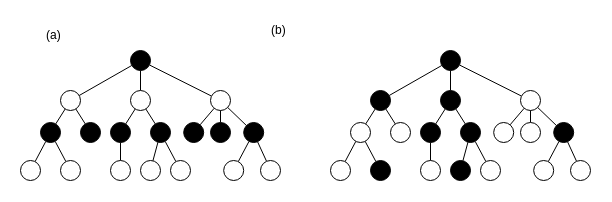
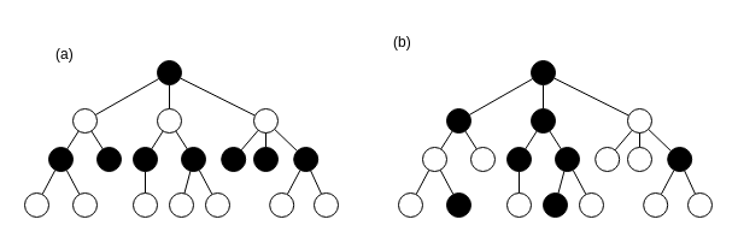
  <mxCell id="0" />
  <mxCell id="1" parent="0" />
  <mxCell id="2" value="" style="ellipse;whiteSpace=wrap;html=1;aspect=fixed;strokeColor=#000000;fillColor=#000000;" vertex="1" parent="1"><mxGeometry x="130" y="50" width="20" height="20" as="geometry" /></mxCell>
  <mxCell id="3" value="" style="endArrow=none;html=1;rounded=0;strokeColor=#000000;" edge="1" parent="1" source="5" target="2"><mxGeometry width="50" height="50" relative="1" as="geometry"><mxPoint x="87" y="93" as="sourcePoint" /><mxPoint x="270" y="90" as="targetPoint" /></mxGeometry></mxCell>
  <mxCell id="4" value="" style="endArrow=none;html=1;rounded=0;strokeColor=#000000;" edge="1" parent="1" source="6" target="2"><mxGeometry width="50" height="50" relative="1" as="geometry"><mxPoint x="180" y="130" as="sourcePoint" /><mxPoint x="190" y="40" as="targetPoint" /></mxGeometry></mxCell>
  <mxCell id="5" value="" style="ellipse;whiteSpace=wrap;html=1;aspect=fixed;strokeColor=#000000;" vertex="1" parent="1"><mxGeometry x="60" y="90" width="20" height="20" as="geometry" /></mxCell>
  <mxCell id="6" value="" style="ellipse;whiteSpace=wrap;html=1;aspect=fixed;strokeColor=#000000;" vertex="1" parent="1"><mxGeometry x="210" y="90" width="20" height="20" as="geometry" /></mxCell>
  <mxCell id="7" value="" style="endArrow=none;html=1;rounded=0;strokeColor=#000000;endFill=0;" edge="1" parent="1" source="8" target="2"><mxGeometry width="50" height="50" relative="1" as="geometry"><mxPoint x="120" y="100" as="sourcePoint" /><mxPoint x="250" y="90" as="targetPoint" /></mxGeometry></mxCell>
  <mxCell id="8" value="" style="ellipse;whiteSpace=wrap;html=1;aspect=fixed;strokeColor=#000000;" vertex="1" parent="1"><mxGeometry x="130" y="90" width="20" height="20" as="geometry" /></mxCell>
  <mxCell id="9" value="" style="endArrow=none;html=1;rounded=0;strokeColor=#000000;" edge="1" parent="1" source="10" target="5"><mxGeometry width="50" height="50" relative="1" as="geometry"><mxPoint x="47" y="145" as="sourcePoint" /><mxPoint x="74" y="110" as="targetPoint" /></mxGeometry></mxCell>
  <mxCell id="10" value="" style="ellipse;whiteSpace=wrap;html=1;aspect=fixed;strokeColor=#000000;fillColor=#000000;" vertex="1" parent="1"><mxGeometry x="40" y="122" width="20" height="20" as="geometry" /></mxCell>
  <mxCell id="11" value="" style="endArrow=none;html=1;rounded=0;strokeColor=#000000;" edge="1" parent="1" source="12" target="5"><mxGeometry width="50" height="50" relative="1" as="geometry"><mxPoint x="80" y="152" as="sourcePoint" /><mxPoint x="130" y="150" as="targetPoint" /></mxGeometry></mxCell>
  <mxCell id="12" value="" style="ellipse;whiteSpace=wrap;html=1;aspect=fixed;strokeColor=#000000;fillColor=#000000;" vertex="1" parent="1"><mxGeometry x="80" y="122" width="20" height="20" as="geometry" /></mxCell>
  <mxCell id="13" value="" style="endArrow=none;html=1;rounded=0;strokeColor=#000000;endFill=0;" edge="1" parent="1" source="14" target="8"><mxGeometry width="50" height="50" relative="1" as="geometry"><mxPoint x="120" y="152" as="sourcePoint" /><mxPoint x="90" y="120" as="targetPoint" /></mxGeometry></mxCell>
  <mxCell id="14" value="" style="ellipse;whiteSpace=wrap;html=1;aspect=fixed;strokeColor=#000000;fillColor=#000000;" vertex="1" parent="1"><mxGeometry x="110" y="122" width="20" height="20" as="geometry" /></mxCell>
  <mxCell id="15" value="" style="endArrow=none;html=1;rounded=0;strokeColor=#000000;startArrow=none;startFill=0;endFill=0;" edge="1" parent="1" source="16" target="14"><mxGeometry width="50" height="50" relative="1" as="geometry"><mxPoint x="87" y="190" as="sourcePoint" /><mxPoint x="123" y="142" as="targetPoint" /></mxGeometry></mxCell>
  <mxCell id="16" value="" style="ellipse;whiteSpace=wrap;html=1;aspect=fixed;strokeColor=#000000;" vertex="1" parent="1"><mxGeometry x="110" y="160" width="20" height="20" as="geometry" /></mxCell>
  <mxCell id="17" value="" style="endArrow=none;html=1;rounded=0;strokeColor=#000000;startArrow=none;startFill=0;endFill=0;" edge="1" parent="1" source="18" target="6"><mxGeometry width="50" height="50" relative="1" as="geometry"><mxPoint x="190" y="124.686" as="sourcePoint" /><mxPoint x="158.18" y="151" as="targetPoint" /></mxGeometry></mxCell>
  <mxCell id="18" value="" style="ellipse;whiteSpace=wrap;html=1;aspect=fixed;strokeColor=#000000;fillColor=#000000;" vertex="1" parent="1"><mxGeometry x="183.18" y="122" width="20" height="20" as="geometry" /></mxCell>
  <mxCell id="19" value="" style="endArrow=none;html=1;rounded=0;strokeColor=#000000;" edge="1" parent="1" source="20" target="6"><mxGeometry width="50" height="50" relative="1" as="geometry"><mxPoint x="163.18" y="207" as="sourcePoint" /><mxPoint x="168.18" y="151" as="targetPoint" /></mxGeometry></mxCell>
  <mxCell id="20" value="" style="ellipse;whiteSpace=wrap;html=1;aspect=fixed;strokeColor=#000000;fillColor=#000000;" vertex="1" parent="1"><mxGeometry x="210" y="122" width="20" height="20" as="geometry" /></mxCell>
  <mxCell id="21" value="" style="endArrow=none;html=1;rounded=0;strokeColor=#000000;" edge="1" parent="1" source="22" target="6"><mxGeometry width="50" height="50" relative="1" as="geometry"><mxPoint x="243.18" y="130" as="sourcePoint" /><mxPoint x="199.18" y="108" as="targetPoint" /></mxGeometry></mxCell>
  <mxCell id="22" value="" style="ellipse;whiteSpace=wrap;html=1;aspect=fixed;strokeColor=#000000;fillColor=#000000;" vertex="1" parent="1"><mxGeometry x="243.18" y="122" width="20" height="20" as="geometry" /></mxCell>
  <mxCell id="23" value="" style="endArrow=none;html=1;rounded=0;strokeColor=#000000;startArrow=none;startFill=0;endFill=0;" edge="1" parent="1" source="24" target="22"><mxGeometry width="50" height="50" relative="1" as="geometry"><mxPoint x="210.18" y="191" as="sourcePoint" /><mxPoint x="238.18" y="142" as="targetPoint" /></mxGeometry></mxCell>
  <mxCell id="24" value="" style="ellipse;whiteSpace=wrap;html=1;aspect=fixed;strokeColor=#000000;" vertex="1" parent="1"><mxGeometry x="223.18" y="160" width="20" height="20" as="geometry" /></mxCell>
  <mxCell id="25" value="" style="endArrow=none;html=1;rounded=0;strokeColor=#000000;" edge="1" parent="1" source="26" target="22"><mxGeometry width="50" height="50" relative="1" as="geometry"><mxPoint x="243.18" y="198" as="sourcePoint" /><mxPoint x="248.18" y="142" as="targetPoint" /></mxGeometry></mxCell>
  <mxCell id="26" value="" style="ellipse;whiteSpace=wrap;html=1;aspect=fixed;strokeColor=#000000;" vertex="1" parent="1"><mxGeometry x="260" y="160" width="20" height="20" as="geometry" /></mxCell>
  <mxCell id="27" value="" style="endArrow=none;html=1;rounded=0;strokeColor=#000000;startArrow=none;startFill=0;endFill=0;" edge="1" parent="1" source="28" target="10"><mxGeometry width="50" height="50" relative="1" as="geometry"><mxPoint x="50" y="160" as="sourcePoint" /><mxPoint x="216" y="149" as="targetPoint" /></mxGeometry></mxCell>
  <mxCell id="28" value="" style="ellipse;whiteSpace=wrap;html=1;aspect=fixed;strokeColor=#000000;" vertex="1" parent="1"><mxGeometry x="20" y="160" width="20" height="20" as="geometry" /></mxCell>
  <mxCell id="29" value="" style="endArrow=none;html=1;rounded=0;strokeColor=#000000;startArrow=none;startFill=0;endFill=0;" edge="1" parent="1" source="30" target="10"><mxGeometry width="50" height="50" relative="1" as="geometry"><mxPoint x="60" y="160" as="sourcePoint" /><mxPoint x="55" y="151" as="targetPoint" /></mxGeometry></mxCell>
  <mxCell id="30" value="" style="ellipse;whiteSpace=wrap;html=1;aspect=fixed;strokeColor=#000000;" vertex="1" parent="1"><mxGeometry x="60" y="160" width="20" height="20" as="geometry" /></mxCell>
  <mxCell id="31" value="" style="endArrow=none;html=1;rounded=0;strokeColor=#000000;endFill=0;" edge="1" parent="1" source="32" target="8"><mxGeometry width="50" height="50" relative="1" as="geometry"><mxPoint x="130" y="162" as="sourcePoint" /><mxPoint x="145" y="118" as="targetPoint" /></mxGeometry></mxCell>
  <mxCell id="32" value="" style="ellipse;whiteSpace=wrap;html=1;aspect=fixed;strokeColor=#000000;fillColor=#000000;" vertex="1" parent="1"><mxGeometry x="150" y="122" width="20" height="20" as="geometry" /></mxCell>
  <mxCell id="33" value="" style="endArrow=none;html=1;rounded=0;strokeColor=#000000;startArrow=none;startFill=0;endFill=0;" edge="1" parent="1" source="34" target="32"><mxGeometry width="50" height="50" relative="1" as="geometry"><mxPoint x="97" y="200" as="sourcePoint" /><mxPoint x="133" y="152" as="targetPoint" /></mxGeometry></mxCell>
  <mxCell id="34" value="" style="ellipse;whiteSpace=wrap;html=1;aspect=fixed;strokeColor=#000000;" vertex="1" parent="1"><mxGeometry x="140" y="160" width="20" height="20" as="geometry" /></mxCell>
  <mxCell id="35" value="" style="endArrow=none;html=1;rounded=0;strokeColor=#000000;" edge="1" parent="1" source="36" target="32"><mxGeometry width="50" height="50" relative="1" as="geometry"><mxPoint x="130" y="207" as="sourcePoint" /><mxPoint x="140" y="155" as="targetPoint" /></mxGeometry></mxCell>
  <mxCell id="36" value="" style="ellipse;whiteSpace=wrap;html=1;aspect=fixed;strokeColor=#000000;" vertex="1" parent="1"><mxGeometry x="170" y="160" width="20" height="20" as="geometry" /></mxCell>
  <mxCell id="37" value="" style="ellipse;whiteSpace=wrap;html=1;aspect=fixed;strokeColor=#000000;fillColor=#000000;" vertex="1" parent="1"><mxGeometry x="440" y="50" width="20" height="20" as="geometry" /></mxCell>
  <mxCell id="38" value="" style="endArrow=none;html=1;rounded=0;strokeColor=#000000;" edge="1" parent="1" source="40" target="37"><mxGeometry width="50" height="50" relative="1" as="geometry"><mxPoint x="397" y="93" as="sourcePoint" /><mxPoint x="580" y="90" as="targetPoint" /></mxGeometry></mxCell>
  <mxCell id="39" value="" style="endArrow=none;html=1;rounded=0;strokeColor=#000000;" edge="1" parent="1" source="41" target="37"><mxGeometry width="50" height="50" relative="1" as="geometry"><mxPoint x="490" y="130" as="sourcePoint" /><mxPoint x="500" y="40" as="targetPoint" /></mxGeometry></mxCell>
  <mxCell id="40" value="" style="ellipse;whiteSpace=wrap;html=1;aspect=fixed;strokeColor=#000000;fillColor=#000000;" vertex="1" parent="1"><mxGeometry x="370" y="90" width="20" height="20" as="geometry" /></mxCell>
  <mxCell id="41" value="" style="ellipse;whiteSpace=wrap;html=1;aspect=fixed;strokeColor=#000000;" vertex="1" parent="1"><mxGeometry x="520" y="90" width="20" height="20" as="geometry" /></mxCell>
  <mxCell id="42" value="" style="endArrow=none;html=1;rounded=0;strokeColor=#000000;endFill=0;" edge="1" parent="1" source="43" target="37"><mxGeometry width="50" height="50" relative="1" as="geometry"><mxPoint x="430" y="100" as="sourcePoint" /><mxPoint x="560" y="90" as="targetPoint" /></mxGeometry></mxCell>
  <mxCell id="43" value="" style="ellipse;whiteSpace=wrap;html=1;aspect=fixed;strokeColor=#000000;fillColor=#000000;" vertex="1" parent="1"><mxGeometry x="440" y="90" width="20" height="20" as="geometry" /></mxCell>
  <mxCell id="44" value="" style="endArrow=none;html=1;rounded=0;strokeColor=#000000;" edge="1" parent="1" source="45" target="40"><mxGeometry width="50" height="50" relative="1" as="geometry"><mxPoint x="357" y="145" as="sourcePoint" /><mxPoint x="384" y="110" as="targetPoint" /></mxGeometry></mxCell>
  <mxCell id="45" value="" style="ellipse;whiteSpace=wrap;html=1;aspect=fixed;strokeColor=#000000;fillColor=#FFFFFF;" vertex="1" parent="1"><mxGeometry x="350" y="122" width="20" height="20" as="geometry" /></mxCell>
  <mxCell id="46" value="" style="endArrow=none;html=1;rounded=0;strokeColor=#000000;" edge="1" parent="1" source="47" target="40"><mxGeometry width="50" height="50" relative="1" as="geometry"><mxPoint x="390" y="152" as="sourcePoint" /><mxPoint x="440" y="150" as="targetPoint" /></mxGeometry></mxCell>
  <mxCell id="47" value="" style="ellipse;whiteSpace=wrap;html=1;aspect=fixed;strokeColor=#000000;fillColor=#FFFFFF;" vertex="1" parent="1"><mxGeometry x="390" y="122" width="20" height="20" as="geometry" /></mxCell>
  <mxCell id="48" value="" style="endArrow=none;html=1;rounded=0;strokeColor=#000000;endFill=0;" edge="1" parent="1" source="49" target="43"><mxGeometry width="50" height="50" relative="1" as="geometry"><mxPoint x="430" y="152" as="sourcePoint" /><mxPoint x="400" y="120" as="targetPoint" /></mxGeometry></mxCell>
  <mxCell id="49" value="" style="ellipse;whiteSpace=wrap;html=1;aspect=fixed;strokeColor=#000000;fillColor=#000000;" vertex="1" parent="1"><mxGeometry x="420" y="122" width="20" height="20" as="geometry" /></mxCell>
  <mxCell id="50" value="" style="endArrow=none;html=1;rounded=0;strokeColor=#000000;startArrow=none;startFill=0;endFill=0;" edge="1" parent="1" source="51" target="49"><mxGeometry width="50" height="50" relative="1" as="geometry"><mxPoint x="397" y="190" as="sourcePoint" /><mxPoint x="433" y="142" as="targetPoint" /></mxGeometry></mxCell>
  <mxCell id="51" value="" style="ellipse;whiteSpace=wrap;html=1;aspect=fixed;strokeColor=#000000;" vertex="1" parent="1"><mxGeometry x="420" y="160" width="20" height="20" as="geometry" /></mxCell>
  <mxCell id="52" value="" style="endArrow=none;html=1;rounded=0;strokeColor=#000000;startArrow=none;startFill=0;endFill=0;" edge="1" parent="1" source="53" target="41"><mxGeometry width="50" height="50" relative="1" as="geometry"><mxPoint x="500" y="124.686" as="sourcePoint" /><mxPoint x="468.18" y="151" as="targetPoint" /></mxGeometry></mxCell>
  <mxCell id="53" value="" style="ellipse;whiteSpace=wrap;html=1;aspect=fixed;strokeColor=#000000;fillColor=#FFFFFF;" vertex="1" parent="1"><mxGeometry x="493.18" y="122" width="20" height="20" as="geometry" /></mxCell>
  <mxCell id="54" value="" style="endArrow=none;html=1;rounded=0;strokeColor=#000000;" edge="1" parent="1" source="55" target="41"><mxGeometry width="50" height="50" relative="1" as="geometry"><mxPoint x="473.18" y="207" as="sourcePoint" /><mxPoint x="478.18" y="151" as="targetPoint" /></mxGeometry></mxCell>
  <mxCell id="55" value="" style="ellipse;whiteSpace=wrap;html=1;aspect=fixed;strokeColor=#000000;fillColor=#FFFFFF;" vertex="1" parent="1"><mxGeometry x="520" y="122" width="20" height="20" as="geometry" /></mxCell>
  <mxCell id="56" value="" style="endArrow=none;html=1;rounded=0;strokeColor=#000000;" edge="1" parent="1" source="57" target="41"><mxGeometry width="50" height="50" relative="1" as="geometry"><mxPoint x="553.18" y="130" as="sourcePoint" /><mxPoint x="509.18" y="108" as="targetPoint" /></mxGeometry></mxCell>
  <mxCell id="57" value="" style="ellipse;whiteSpace=wrap;html=1;aspect=fixed;strokeColor=#000000;fillColor=#000000;" vertex="1" parent="1"><mxGeometry x="553.18" y="122" width="20" height="20" as="geometry" /></mxCell>
  <mxCell id="58" value="" style="endArrow=none;html=1;rounded=0;strokeColor=#000000;startArrow=none;startFill=0;endFill=0;" edge="1" parent="1" source="59" target="57"><mxGeometry width="50" height="50" relative="1" as="geometry"><mxPoint x="520.18" y="191" as="sourcePoint" /><mxPoint x="548.18" y="142" as="targetPoint" /></mxGeometry></mxCell>
  <mxCell id="59" value="" style="ellipse;whiteSpace=wrap;html=1;aspect=fixed;strokeColor=#000000;" vertex="1" parent="1"><mxGeometry x="533.18" y="160" width="20" height="20" as="geometry" /></mxCell>
  <mxCell id="60" value="" style="endArrow=none;html=1;rounded=0;strokeColor=#000000;" edge="1" parent="1" source="61" target="57"><mxGeometry width="50" height="50" relative="1" as="geometry"><mxPoint x="553.18" y="198" as="sourcePoint" /><mxPoint x="558.18" y="142" as="targetPoint" /></mxGeometry></mxCell>
  <mxCell id="61" value="" style="ellipse;whiteSpace=wrap;html=1;aspect=fixed;strokeColor=#000000;" vertex="1" parent="1"><mxGeometry x="570" y="160" width="20" height="20" as="geometry" /></mxCell>
  <mxCell id="62" value="" style="endArrow=none;html=1;rounded=0;strokeColor=#000000;startArrow=none;startFill=0;endFill=0;" edge="1" parent="1" source="63" target="45"><mxGeometry width="50" height="50" relative="1" as="geometry"><mxPoint x="360" y="160" as="sourcePoint" /><mxPoint x="526" y="149" as="targetPoint" /></mxGeometry></mxCell>
  <mxCell id="63" value="" style="ellipse;whiteSpace=wrap;html=1;aspect=fixed;strokeColor=#000000;" vertex="1" parent="1"><mxGeometry x="330" y="160" width="20" height="20" as="geometry" /></mxCell>
  <mxCell id="64" value="" style="endArrow=none;html=1;rounded=0;strokeColor=#000000;startArrow=none;startFill=0;endFill=0;" edge="1" parent="1" source="65" target="45"><mxGeometry width="50" height="50" relative="1" as="geometry"><mxPoint x="370" y="160" as="sourcePoint" /><mxPoint x="365" y="151" as="targetPoint" /></mxGeometry></mxCell>
  <mxCell id="65" value="" style="ellipse;whiteSpace=wrap;html=1;aspect=fixed;strokeColor=#000000;fillColor=#000000;" vertex="1" parent="1"><mxGeometry x="370" y="160" width="20" height="20" as="geometry" /></mxCell>
  <mxCell id="66" value="" style="endArrow=none;html=1;rounded=0;strokeColor=#000000;endFill=0;" edge="1" parent="1" source="67" target="43"><mxGeometry width="50" height="50" relative="1" as="geometry"><mxPoint x="440" y="162" as="sourcePoint" /><mxPoint x="455" y="118" as="targetPoint" /></mxGeometry></mxCell>
  <mxCell id="67" value="" style="ellipse;whiteSpace=wrap;html=1;aspect=fixed;strokeColor=#000000;fillColor=#000000;" vertex="1" parent="1"><mxGeometry x="460" y="122" width="20" height="20" as="geometry" /></mxCell>
  <mxCell id="68" value="" style="endArrow=none;html=1;rounded=0;strokeColor=#000000;startArrow=none;startFill=0;endFill=0;" edge="1" parent="1" source="69" target="67"><mxGeometry width="50" height="50" relative="1" as="geometry"><mxPoint x="407" y="200" as="sourcePoint" /><mxPoint x="443" y="152" as="targetPoint" /></mxGeometry></mxCell>
  <mxCell id="69" value="" style="ellipse;whiteSpace=wrap;html=1;aspect=fixed;strokeColor=#000000;fillColor=#000000;" vertex="1" parent="1"><mxGeometry x="450" y="160" width="20" height="20" as="geometry" /></mxCell>
  <mxCell id="70" value="" style="endArrow=none;html=1;rounded=0;strokeColor=#000000;" edge="1" parent="1" source="71" target="67"><mxGeometry width="50" height="50" relative="1" as="geometry"><mxPoint x="440" y="207" as="sourcePoint" /><mxPoint x="450" y="155" as="targetPoint" /></mxGeometry></mxCell>
  <mxCell id="71" value="" style="ellipse;whiteSpace=wrap;html=1;aspect=fixed;strokeColor=#000000;" vertex="1" parent="1"><mxGeometry x="480" y="160" width="20" height="20" as="geometry" /></mxCell>
- <mxCell id="72" value="(b)" style="text;strokeColor=none;fillColor=none;align=left;verticalAlign=middle;spacingLeft=4;spacingRight=4;overflow=hidden;points=[[0,0.5],[1,0.5]];portConstraint=eastwest;rotatable=0;whiteSpace=wrap;html=1;" vertex="1" parent="1"><mxGeometry x="265" y="15" width="80" height="30" as="geometry" /></mxCell>
- <mxCell id="73" value="(a)" style="text;strokeColor=none;fillColor=none;align=left;verticalAlign=middle;spacingLeft=4;spacingRight=4;overflow=hidden;points=[[0,0.5],[1,0.5]];portConstraint=eastwest;rotatable=0;whiteSpace=wrap;html=1;" vertex="1" parent="1"><mxGeometry x="40" y="20" width="80" height="30" as="geometry" /></mxCell>
+ <mxCell id="72" value="(b)" style="text;strokeColor=none;fillColor=none;align=left;verticalAlign=middle;spacingLeft=4;spacingRight=4;overflow=hidden;points=[[0,0.5],[1,0.5]];portConstraint=eastwest;rotatable=0;whiteSpace=wrap;html=1;" vertex="1" parent="1"><mxGeometry x="320" y="20" width="80" height="30" as="geometry" /></mxCell>
+ <mxCell id="73" value="(a)" style="text;strokeColor=none;fillColor=none;align=left;verticalAlign=middle;spacingLeft=4;spacingRight=4;overflow=hidden;points=[[0,0.5],[1,0.5]];portConstraint=eastwest;rotatable=0;whiteSpace=wrap;html=1;" vertex="1" parent="1"><mxGeometry x="40" y="30" width="80" height="30" as="geometry" /></mxCell>
